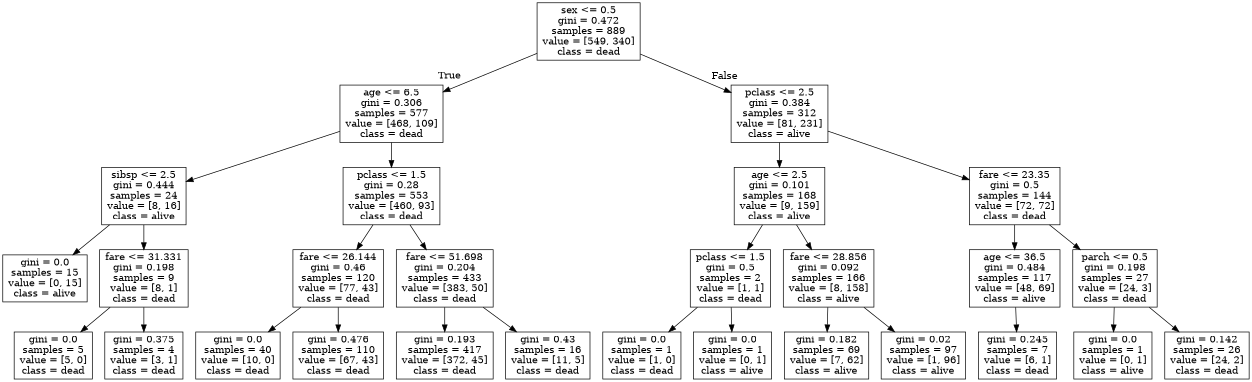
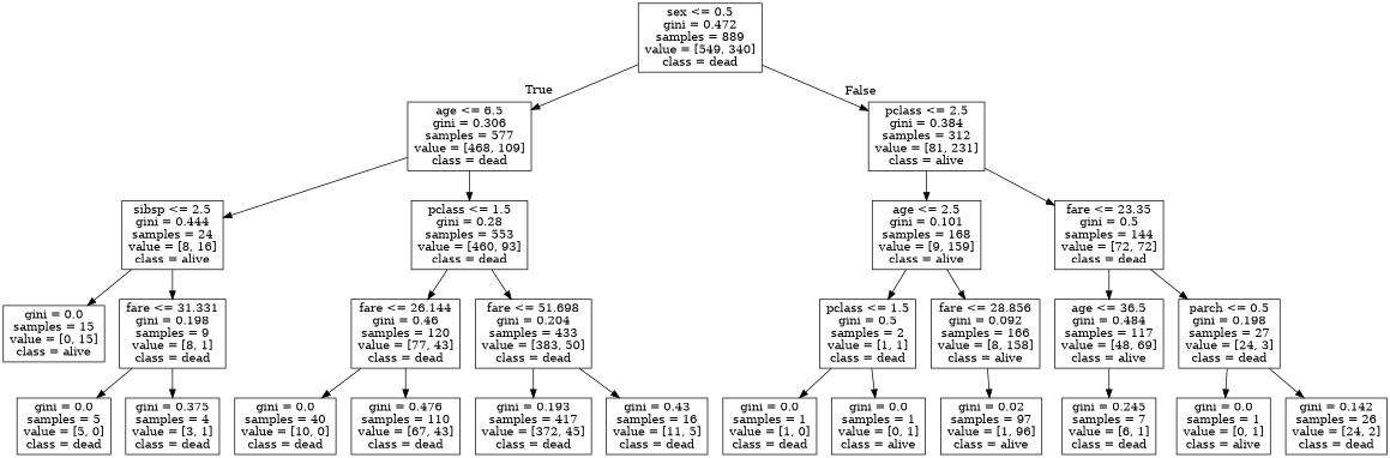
  digraph {
    node [shape=box]
    n1 [label="sex <= 0.5\ngini = 0.472\nsamples = 889\nvalue = [549, 340]\nclass = dead"]
    n2 [label="age <= 6.5\ngini = 0.306\nsamples = 577\nvalue = [468, 109]\nclass = dead"]
    n3 [label="pclass <= 2.5\ngini = 0.384\nsamples = 312\nvalue = [81, 231]\nclass = alive"]
    n4 [label="sibsp <= 2.5\ngini = 0.444\nsamples = 24\nvalue = [8, 16]\nclass = alive"]
    n5 [label="pclass <= 1.5\ngini = 0.28\nsamples = 553\nvalue = [460, 93]\nclass = dead"]
    n6 [label="age <= 2.5\ngini = 0.101\nsamples = 168\nvalue = [9, 159]\nclass = alive"]
    n7 [label="fare <= 23.35\ngini = 0.5\nsamples = 144\nvalue = [72, 72]\nclass = dead"]
    n8 [label="gini = 0.0\nsamples = 15\nvalue = [0, 15]\nclass = alive"]
    n9 [label="fare <= 31.331\ngini = 0.198\nsamples = 9\nvalue = [8, 1]\nclass = dead"]
    n10 [label="fare <= 26.144\ngini = 0.46\nsamples = 120\nvalue = [77, 43]\nclass = dead"]
    n11 [label="fare <= 51.698\ngini = 0.204\nsamples = 433\nvalue = [383, 50]\nclass = dead"]
    n12 [label="gini = 0.0\nsamples = 5\nvalue = [5, 0]\nclass = dead"]
    n13 [label="gini = 0.375\nsamples = 4\nvalue = [3, 1]\nclass = dead"]
    n14 [label="gini = 0.0\nsamples = 40\nvalue = [10, 0]\nclass = dead"]
    n15 [label="gini = 0.476\nsamples = 110\nvalue = [67, 43]\nclass = dead"]
    n16 [label="gini = 0.193\nsamples = 417\nvalue = [372, 45]\nclass = dead"]
    n17 [label="gini = 0.43\nsamples = 16\nvalue = [11, 5]\nclass = dead"]
    n18 [label="pclass <= 1.5\ngini = 0.5\nsamples = 2\nvalue = [1, 1]\nclass = dead"]
    n19 [label="fare <= 28.856\ngini = 0.092\nsamples = 166\nvalue = [8, 158]\nclass = alive"]
    n20 [label="age <= 36.5\ngini = 0.484\nsamples = 117\nvalue = [48, 69]\nclass = alive"]
    n21 [label="parch <= 0.5\ngini = 0.198\nsamples = 27\nvalue = [24, 3]\nclass = dead"]
    n22 [label="gini = 0.0\nsamples = 1\nvalue = [1, 0]\nclass = dead"]
    n23 [label="gini = 0.0\nsamples = 1\nvalue = [0, 1]\nclass = alive"]
-   n24 [label="gini = 0.182\nsamples = 69\nvalue = [7, 62]\nclass = alive"]
    n25 [label="gini = 0.02\nsamples = 97\nvalue = [1, 96]\nclass = alive"]
    n26 [label="gini = 0.245\nsamples = 7\nvalue = [6, 1]\nclass = dead"]
    n27 [label="gini = 0.0\nsamples = 1\nvalue = [0, 1]\nclass = alive"]
    n28 [label="gini = 0.142\nsamples = 26\nvalue = [24, 2]\nclass = dead"]
    n1 -> n2 [headlabel=True labelangle=45 labeldistance=2.5]
    n1 -> n3 [headlabel=False labelangle=-45 labeldistance=2.5]
    n2 -> n4
    n2 -> n5
    n3 -> n6
    n3 -> n7
    n4 -> n8
    n4 -> n9
    n5 -> n10
    n5 -> n11
    n6 -> n18
    n6 -> n19
    n7 -> n20
    n7 -> n21
    n9 -> n12
    n9 -> n13
    n10 -> n14
    n10 -> n15
    n11 -> n16
    n11 -> n17
    n18 -> n22
    n18 -> n23
-   n19 -> n24
    n19 -> n25
    n20 -> n26
    n21 -> n27
    n21 -> n28
  }
